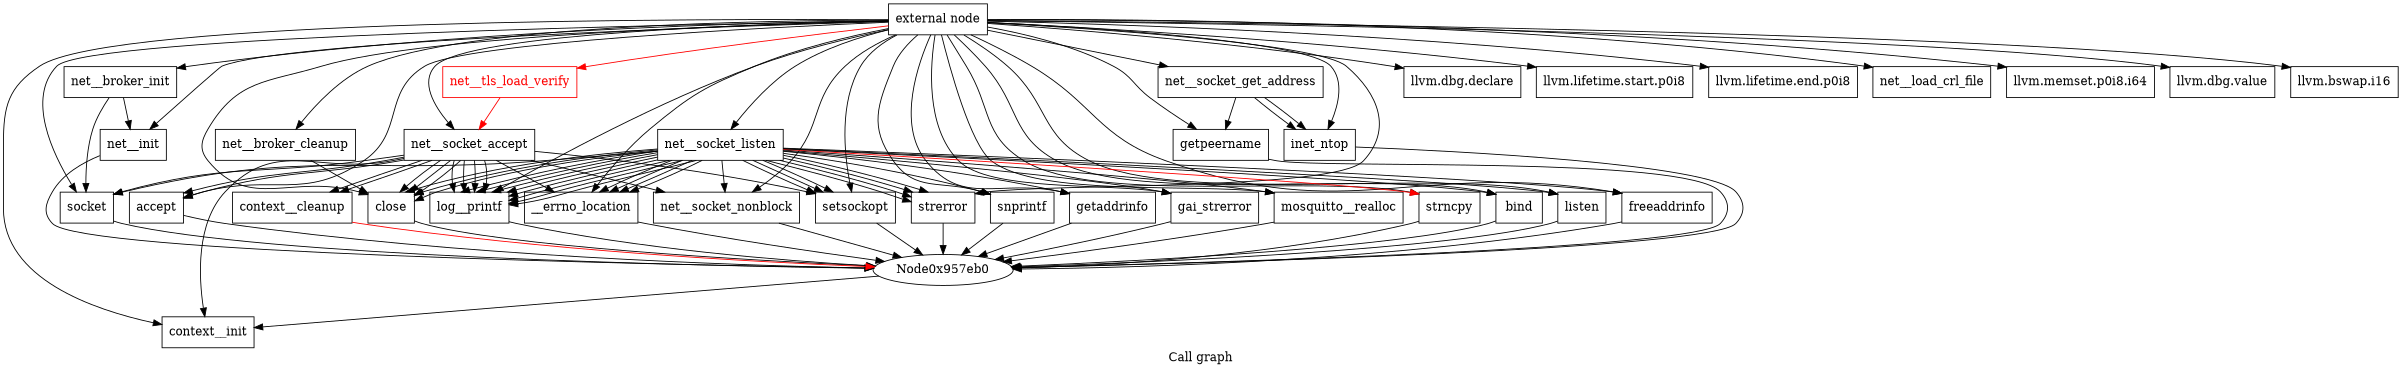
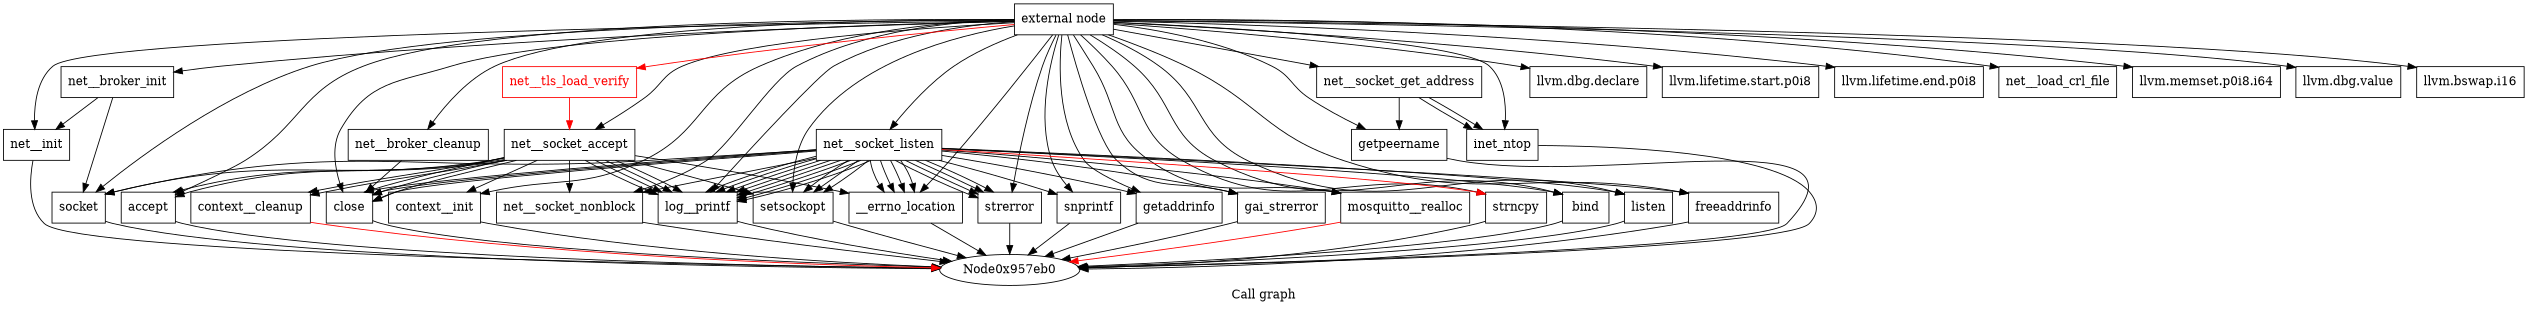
  digraph {
    label="Call graph"
    node [shape=record]
    n1 [label="{external node}"]
    n2 [label="{net__broker_init}"]
    n3 [label="{socket}"]
    n4 [label="{net__init}"]
    n5 [label="{net__broker_cleanup}"]
    n6 [label="{close}"]
    n7 [label="{net__socket_accept}"]
    n8 [label="{llvm.dbg.declare}"]
    n9 [label="{llvm.lifetime.start.p0i8}"]
    n10 [label="{accept}"]
    n11 [label="{__errno_location}"]
    n12 [label="{log__printf}"]
    n13 [label="{net__socket_nonblock}"]
    n14 [label="{setsockopt}"]
    n15 [label="{llvm.lifetime.end.p0i8}"]
    n16 [label="{context__init}"]
    n17 [label="{net__load_crl_file}"]
    n18 [color=red fontcolor=red label="{net__tls_load_verify}"]
    n19 [label="{net__socket_listen}"]
    n20 [label="{snprintf}"]
    n21 [label="{llvm.memset.p0i8.i64}"]
    n22 [label="{getaddrinfo}"]
    n23 [label="{gai_strerror}"]
    n24 [label="{mosquitto__realloc}"]
    n25 [label="{strncpy}"]
    n26 [label="{bind}"]
    n27 [label="{listen}"]
    n28 [label="{freeaddrinfo}"]
    n29 [label="{net__socket_get_address}"]
    n30 [label="{getpeername}"]
    n31 [label="{inet_ntop}"]
    n32 [label="{strerror}"]
    n33 [label="{llvm.dbg.value}"]
    n34 [label="{llvm.bswap.i16}"]
    Node0x957eb0 [shape=""]
    n36 [label="{context__cleanup}"]
    n1 -> n2
    n1 -> n3
    n1 -> n4
    n1 -> n5
    n1 -> n6
    n1 -> n7
    n1 -> n8
    n1 -> n9
    n1 -> n10
    n1 -> n11
    n1 -> n12
    n1 -> n13
    n1 -> n14
    n1 -> n15
    n1 -> n16
    n1 -> n17
    n1 -> n18 [color=red]
    n1 -> n19
    n1 -> n20
    n1 -> n21
    n1 -> n22
    n1 -> n23
    n1 -> n24
    n1 -> n25
    n1 -> n26
    n1 -> n27
    n1 -> n28
    n1 -> n29
    n1 -> n30
    n1 -> n31
    n1 -> n32
    n1 -> n33
    n1 -> n34
    n2 -> n3
    n2 -> n4
    n3 -> Node0x957eb0
    n4 -> Node0x957eb0
    n5 -> n6
    n6 -> Node0x957eb0
    n7 -> n3
    n7 -> n6
    n7 -> n6
    n7 -> n6
    n7 -> n10
    n7 -> n10
    n7 -> n11
    n7 -> n12
    n7 -> n12
    n7 -> n12
    n7 -> n12
    n7 -> n13
    n7 -> n14
    n7 -> n16
    n7 -> n36
    n7 -> n36
    n10 -> Node0x957eb0
    n11 -> Node0x957eb0
    n12 -> Node0x957eb0
    n13 -> Node0x957eb0
    n14 -> Node0x957eb0
-   Node0x957eb0 -> n16
+   n16 -> Node0x957eb0
    n18 -> n7 [color=red]
    n19 -> n3
    n19 -> n6
    n19 -> n6
    n19 -> n6
    n19 -> n11
    n19 -> n11
    n19 -> n11
    n19 -> n11
    n19 -> n12
    n19 -> n12
    n19 -> n12
    n19 -> n12
    n19 -> n12
    n19 -> n12
    n19 -> n12
    n19 -> n12
    n19 -> n13
    n19 -> n14
    n19 -> n14
    n19 -> n14
    n19 -> n20
    n19 -> n22
    n19 -> n23
    n19 -> n24
    n19 -> n25 [color=red]
    n19 -> n26
    n19 -> n27
    n19 -> n28
    n19 -> n32
    n19 -> n32
    n19 -> n32
    n19 -> n32
    n20 -> Node0x957eb0
    n22 -> Node0x957eb0
    n23 -> Node0x957eb0
-   n24 -> Node0x957eb0
+   n24 -> Node0x957eb0 [color=red]
    n25 -> Node0x957eb0
    n26 -> Node0x957eb0
    n27 -> Node0x957eb0
    n28 -> Node0x957eb0
    n29 -> n30
    n29 -> n31
    n29 -> n31
    n30 -> Node0x957eb0
    n31 -> Node0x957eb0
    n32 -> Node0x957eb0
    n36 -> Node0x957eb0 [color=red]
  }
